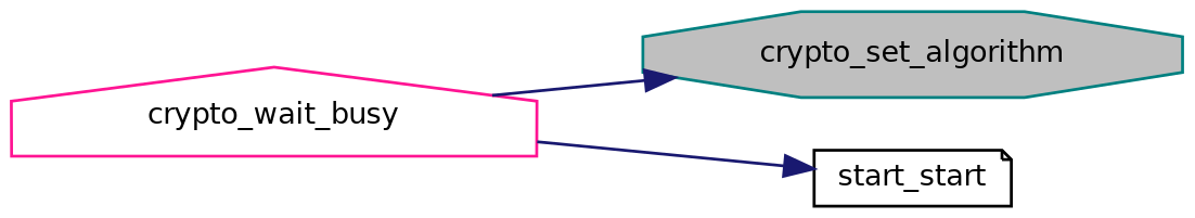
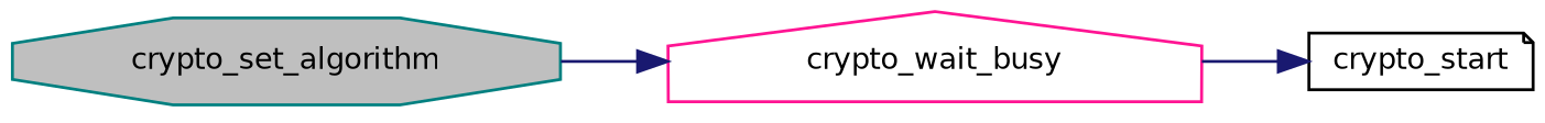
  digraph {
    rankdir=LR
    node [fillcolor=white fontname=Helvetica fontsize=10 style=filled]
    edge [color=midnightblue fontname=Helvetica fontsize=10 labelfontname=Helvetica labelfontsize=10 style=solid]
    n1 [color=teal fillcolor=grey75 fontcolor=black height=0.2 label=crypto_set_algorithm shape=octagon width=0.4]
    n2 [color=deeppink height=0.2 label=crypto_wait_busy shape=house width=0.4]
-   n3 [color=black height=0.2 label=start_start shape=note width=0.4]
-   n2 -> n1
+   n3 [color=black height=0.2 label=crypto_start shape=note width=0.4]
+   n1 -> n2
    n2 -> n3
  }
